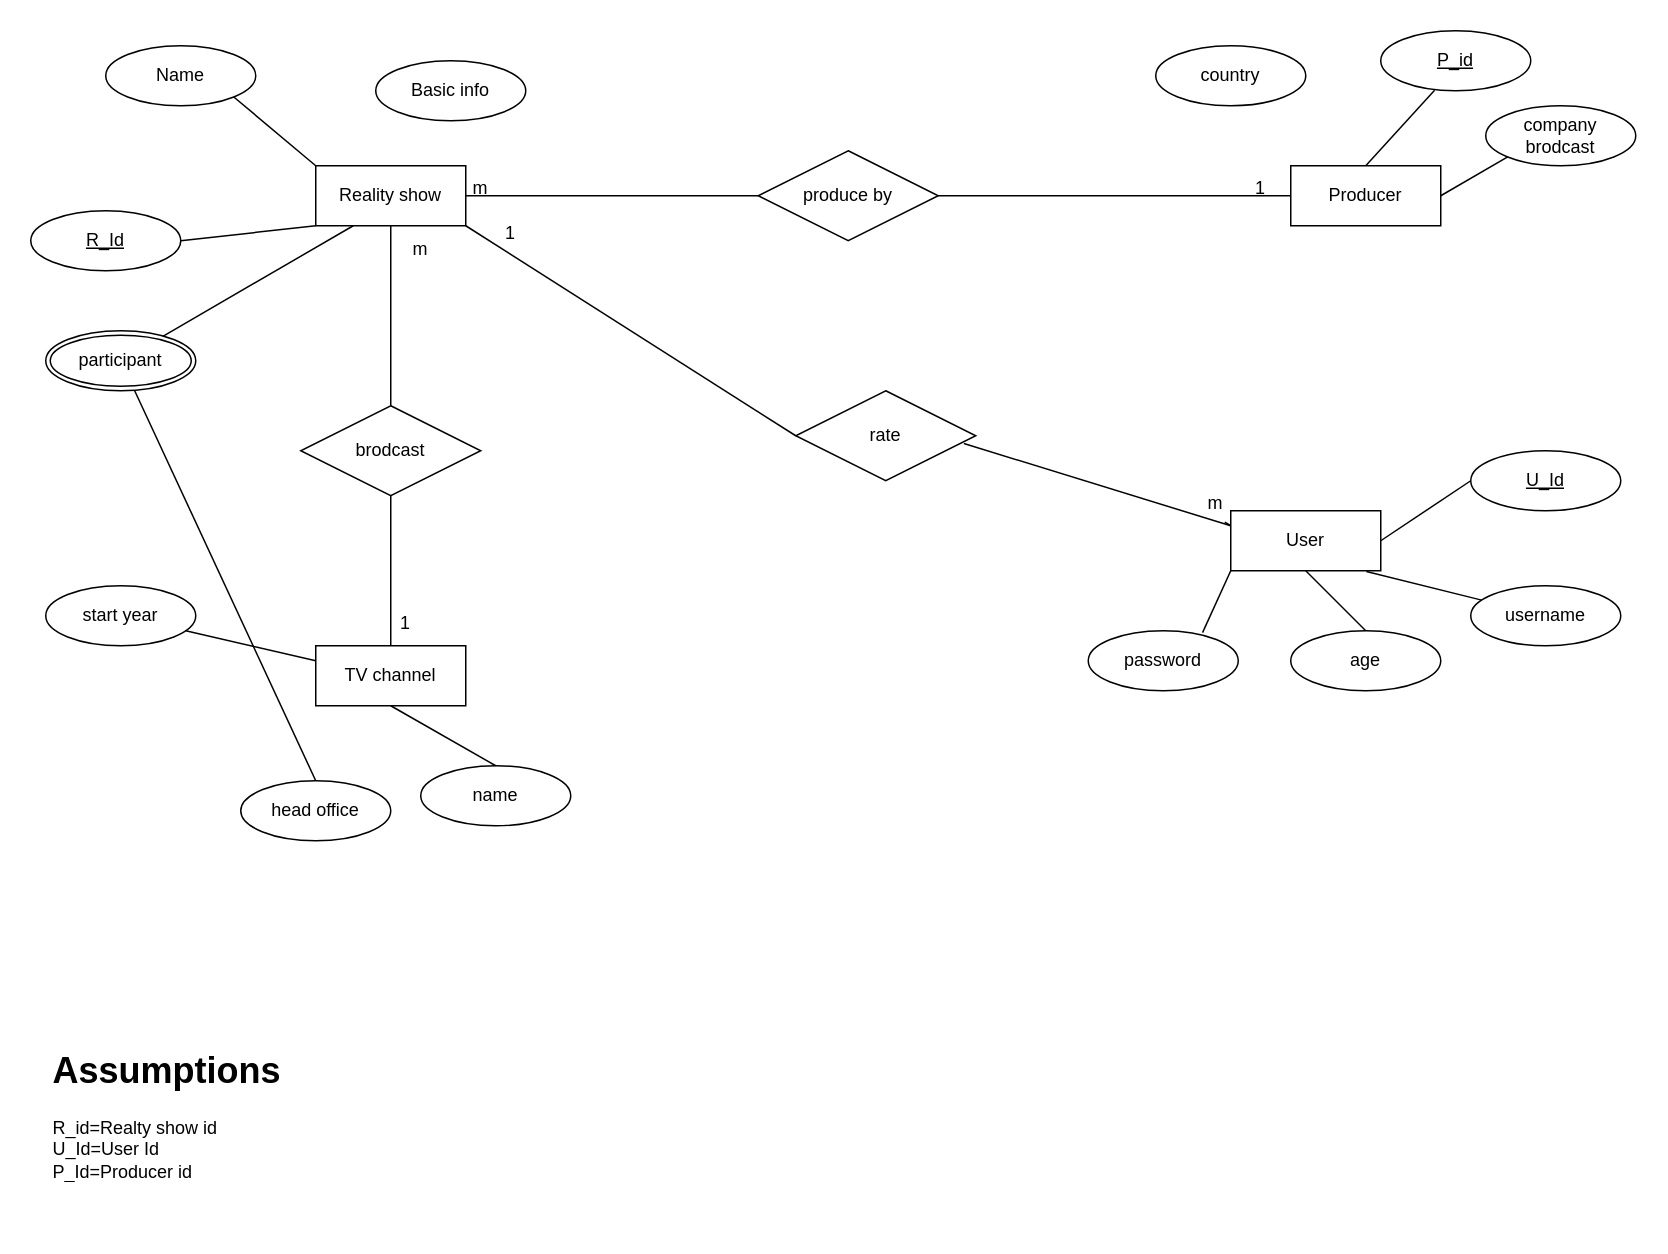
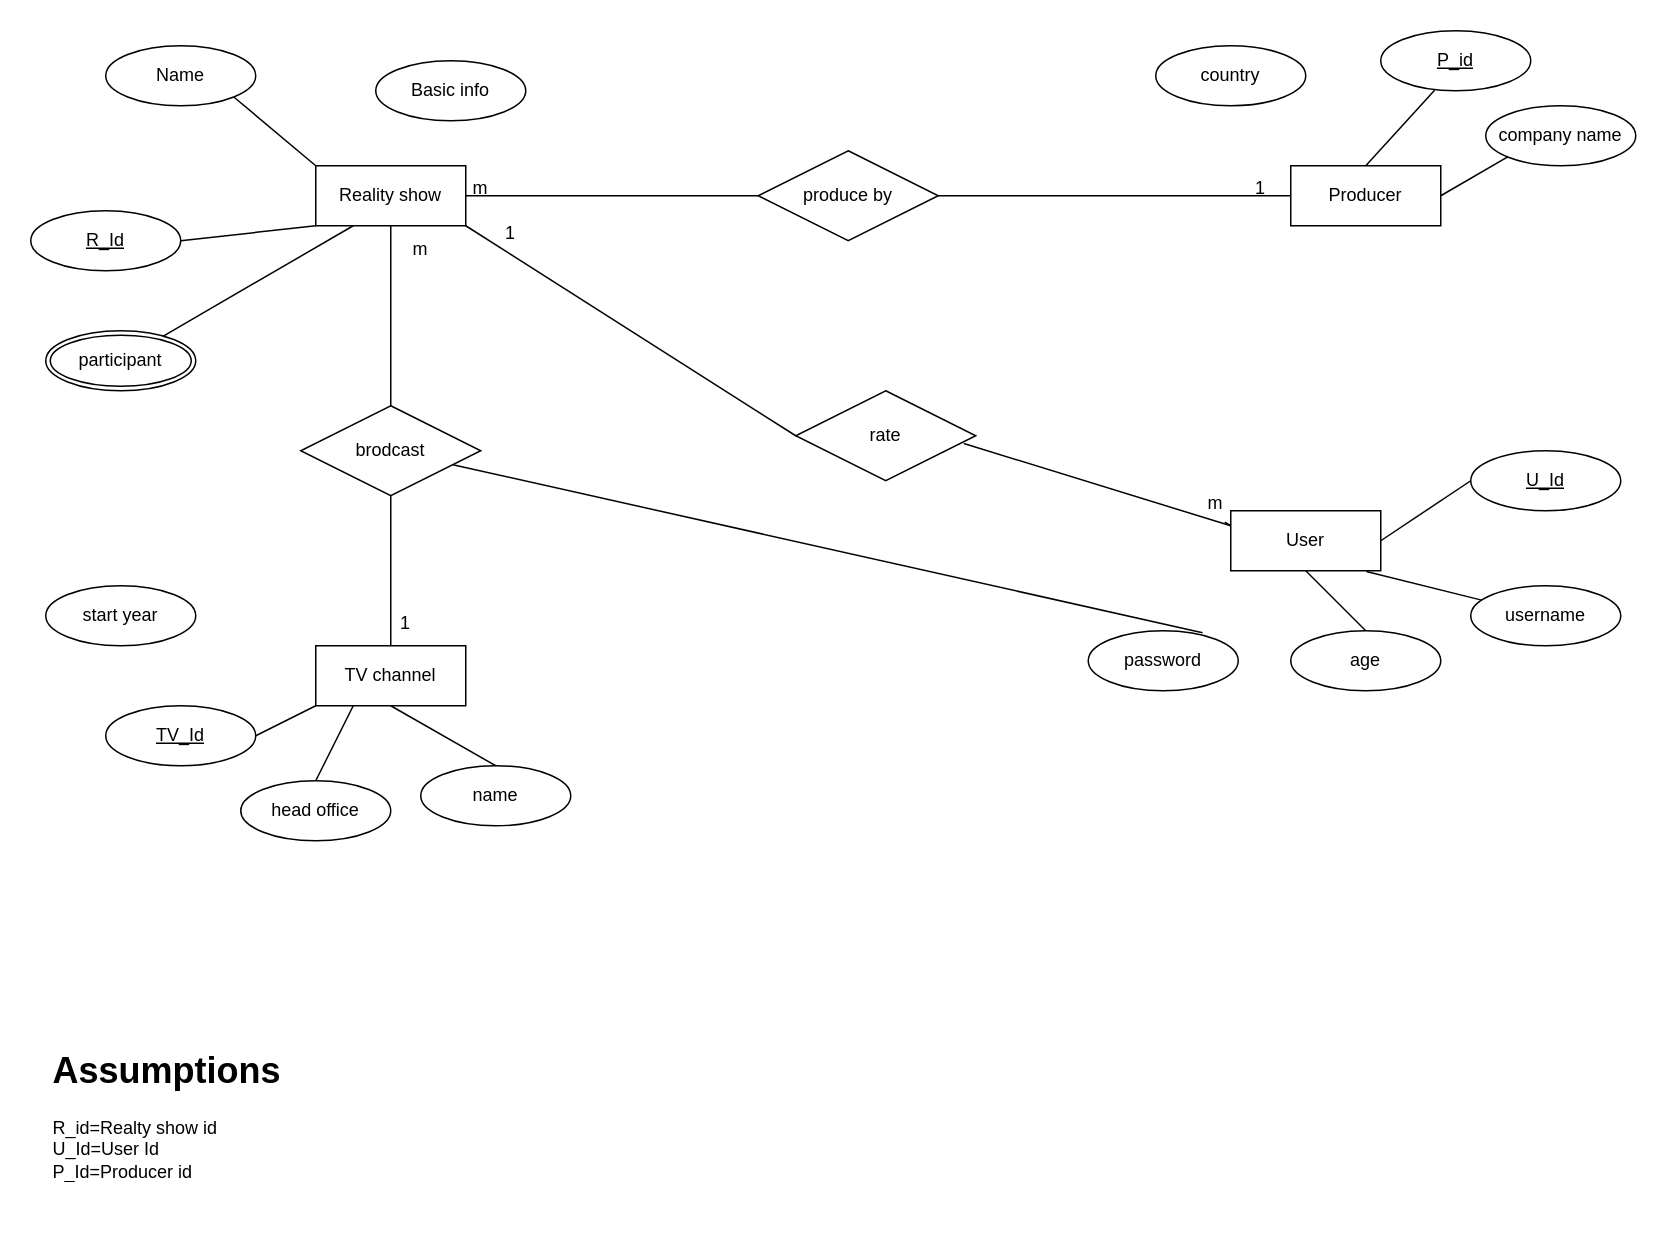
  <mxCell id="0" />
  <mxCell id="1" parent="0" />
  <mxCell id="2" value="User" style="whiteSpace=wrap;html=1;align=center;" vertex="1" parent="1"><mxGeometry x="820" y="340" width="100" height="40" as="geometry" /></mxCell>
  <mxCell id="3" value="Reality show" style="whiteSpace=wrap;html=1;align=center;" vertex="1" parent="1"><mxGeometry x="210" y="110" width="100" height="40" as="geometry" /></mxCell>
  <mxCell id="4" value="Producer" style="whiteSpace=wrap;html=1;align=center;" vertex="1" parent="1"><mxGeometry x="860" y="110" width="100" height="40" as="geometry" /></mxCell>
  <mxCell id="5" value="Name" style="ellipse;whiteSpace=wrap;html=1;align=center;" vertex="1" parent="1"><mxGeometry x="70" y="30" width="100" height="40" as="geometry" /></mxCell>
  <mxCell id="6" value="Basic info" style="ellipse;whiteSpace=wrap;html=1;align=center;" vertex="1" parent="1"><mxGeometry x="250" y="40" width="100" height="40" as="geometry" /></mxCell>
  <mxCell id="7" value="R_Id" style="ellipse;whiteSpace=wrap;html=1;align=center;fontStyle=4;" vertex="1" parent="1"><mxGeometry x="20" y="140" width="100" height="40" as="geometry" /></mxCell>
  <mxCell id="8" value="" style="endArrow=none;html=1;rounded=0;entryX=1;entryY=1;entryDx=0;entryDy=0;exitX=0;exitY=0;exitDx=0;exitDy=0;" edge="1" parent="1" source="3" target="5"><mxGeometry width="50" height="50" relative="1" as="geometry"><mxPoint x="420" y="330" as="sourcePoint" /><mxPoint x="470" y="280" as="targetPoint" /></mxGeometry></mxCell>
  <mxCell id="9" value="" style="endArrow=none;html=1;rounded=0;entryX=0;entryY=1;entryDx=0;entryDy=0;exitX=1;exitY=0.5;exitDx=0;exitDy=0;" edge="1" parent="1" source="7" target="3"><mxGeometry width="50" height="50" relative="1" as="geometry"><mxPoint x="420" y="330" as="sourcePoint" /><mxPoint x="470" y="280" as="targetPoint" /></mxGeometry></mxCell>
+ <mxCell id="10" value="TV_Id" style="ellipse;whiteSpace=wrap;html=1;align=center;fontStyle=4;" vertex="1" parent="1"><mxGeometry x="70" y="470" width="100" height="40" as="geometry" /></mxCell>
  <mxCell id="11" value="name" style="ellipse;whiteSpace=wrap;html=1;align=center;" vertex="1" parent="1"><mxGeometry x="280" y="510" width="100" height="40" as="geometry" /></mxCell>
  <mxCell id="12" value="country" style="ellipse;whiteSpace=wrap;html=1;align=center;" vertex="1" parent="1"><mxGeometry x="770" y="30" width="100" height="40" as="geometry" /></mxCell>
  <mxCell id="13" value="P_id" style="ellipse;whiteSpace=wrap;html=1;align=center;fontStyle=4;" vertex="1" parent="1"><mxGeometry x="920" y="20" width="100" height="40" as="geometry" /></mxCell>
- <mxCell id="14" value="company brodcast" style="ellipse;whiteSpace=wrap;html=1;align=center;" vertex="1" parent="1"><mxGeometry x="990" y="70" width="100" height="40" as="geometry" /></mxCell>
+ <mxCell id="14" value="company name" style="ellipse;whiteSpace=wrap;html=1;align=center;" vertex="1" parent="1"><mxGeometry x="990" y="70" width="100" height="40" as="geometry" /></mxCell>
  <mxCell id="15" value="TV channel" style="whiteSpace=wrap;html=1;align=center;" vertex="1" parent="1"><mxGeometry x="210" y="430" width="100" height="40" as="geometry" /></mxCell>
+ <mxCell id="16" value="" style="endArrow=none;html=1;rounded=0;exitX=1;exitY=0.5;exitDx=0;exitDy=0;entryX=0;entryY=1;entryDx=0;entryDy=0;" edge="1" parent="1" source="10" target="15"><mxGeometry width="50" height="50" relative="1" as="geometry"><mxPoint x="430" y="330" as="sourcePoint" /><mxPoint x="480" y="280" as="targetPoint" /></mxGeometry></mxCell>
  <mxCell id="17" value="" style="endArrow=none;html=1;rounded=0;entryX=0.359;entryY=0.991;entryDx=0;entryDy=0;entryPerimeter=0;exitX=0.5;exitY=0;exitDx=0;exitDy=0;" edge="1" parent="1" source="4" target="13"><mxGeometry width="50" height="50" relative="1" as="geometry"><mxPoint x="430" y="330" as="sourcePoint" /><mxPoint x="480" y="280" as="targetPoint" /></mxGeometry></mxCell>
  <mxCell id="18" value="" style="endArrow=none;html=1;rounded=0;exitX=0.5;exitY=0;exitDx=0;exitDy=0;entryX=0.5;entryY=1;entryDx=0;entryDy=0;" edge="1" parent="1" source="11" target="15"><mxGeometry width="50" height="50" relative="1" as="geometry"><mxPoint x="430" y="330" as="sourcePoint" /><mxPoint x="480" y="280" as="targetPoint" /></mxGeometry></mxCell>
  <mxCell id="19" value="" style="endArrow=none;html=1;rounded=0;entryX=0;entryY=0.5;entryDx=0;entryDy=0;exitX=1;exitY=0.5;exitDx=0;exitDy=0;" edge="1" parent="1" source="3" target="21"><mxGeometry width="50" height="50" relative="1" as="geometry"><mxPoint x="320" y="130" as="sourcePoint" /><mxPoint x="480" y="280" as="targetPoint" /></mxGeometry></mxCell>
  <mxCell id="20" value="" style="endArrow=none;html=1;rounded=0;entryX=0;entryY=1;entryDx=0;entryDy=0;exitX=1;exitY=0.5;exitDx=0;exitDy=0;" edge="1" parent="1" source="4" target="14"><mxGeometry width="50" height="50" relative="1" as="geometry"><mxPoint x="430" y="330" as="sourcePoint" /><mxPoint x="480" y="280" as="targetPoint" /></mxGeometry></mxCell>
  <mxCell id="21" value="produce by" style="shape=rhombus;perimeter=rhombusPerimeter;whiteSpace=wrap;html=1;align=center;" vertex="1" parent="1"><mxGeometry x="505" y="100" width="120" height="60" as="geometry" /></mxCell>
  <mxCell id="22" value="password" style="ellipse;whiteSpace=wrap;html=1;align=center;" vertex="1" parent="1"><mxGeometry x="725" y="420" width="100" height="40" as="geometry" /></mxCell>
  <mxCell id="23" value="U_Id" style="ellipse;whiteSpace=wrap;html=1;align=center;fontStyle=4;" vertex="1" parent="1"><mxGeometry x="980" y="300" width="100" height="40" as="geometry" /></mxCell>
  <mxCell id="24" value="username" style="ellipse;whiteSpace=wrap;html=1;align=center;" vertex="1" parent="1"><mxGeometry x="980" y="390" width="100" height="40" as="geometry" /></mxCell>
  <mxCell id="25" style="edgeStyle=none;rounded=0;orthogonalLoop=1;jettySize=auto;html=1;" edge="1" parent="1" source="26"><mxGeometry relative="1" as="geometry"><mxPoint x="910" y="430" as="targetPoint" /></mxGeometry></mxCell>
  <mxCell id="26" value="age" style="ellipse;whiteSpace=wrap;html=1;align=center;" vertex="1" parent="1"><mxGeometry x="860" y="420" width="100" height="40" as="geometry" /></mxCell>
  <mxCell id="27" value="rate" style="shape=rhombus;perimeter=rhombusPerimeter;whiteSpace=wrap;html=1;align=center;" vertex="1" parent="1"><mxGeometry x="530" y="260" width="120" height="60" as="geometry" /></mxCell>
  <mxCell id="28" value="" style="endArrow=none;html=1;rounded=0;exitX=1;exitY=1;exitDx=0;exitDy=0;entryX=0;entryY=0.5;entryDx=0;entryDy=0;" edge="1" parent="1" source="3" target="27"><mxGeometry relative="1" as="geometry"><mxPoint x="370" y="300" as="sourcePoint" /><mxPoint x="530" y="300" as="targetPoint" /></mxGeometry></mxCell>
  <mxCell id="29" value="" style="endArrow=none;html=1;rounded=0;entryX=0;entryY=0.25;entryDx=0;entryDy=0;exitX=0.934;exitY=0.586;exitDx=0;exitDy=0;exitPerimeter=0;" edge="1" parent="1" target="2"><mxGeometry relative="1" as="geometry"><mxPoint x="816.04" y="347.58" as="sourcePoint" /><mxPoint x="530" y="300" as="targetPoint" /></mxGeometry></mxCell>
  <mxCell id="30" value="participant" style="ellipse;shape=doubleEllipse;margin=3;whiteSpace=wrap;html=1;align=center;" vertex="1" parent="1"><mxGeometry x="30" y="220" width="100" height="40" as="geometry" /></mxCell>
  <mxCell id="31" value="" style="endArrow=none;html=1;rounded=0;entryX=0.25;entryY=1;entryDx=0;entryDy=0;" edge="1" parent="1" source="30" target="3"><mxGeometry relative="1" as="geometry"><mxPoint x="370" y="300" as="sourcePoint" /><mxPoint x="530" y="300" as="targetPoint" /></mxGeometry></mxCell>
- <mxCell id="32" value="" style="endArrow=none;html=1;rounded=0;entryX=0;entryY=1;entryDx=0;entryDy=0;exitX=0.762;exitY=0.032;exitDx=0;exitDy=0;exitPerimeter=0;" edge="1" parent="1" source="22" target="2"><mxGeometry width="50" height="50" relative="1" as="geometry"><mxPoint x="430" y="330" as="sourcePoint" /><mxPoint x="480" y="280" as="targetPoint" /></mxGeometry></mxCell>
+ <mxCell id="32" value="" style="endArrow=none;html=1;rounded=0;exitX=0.762;exitY=0.032;exitDx=0;exitDy=0;exitPerimeter=0;" edge="1" parent="1" source="22" target="36"><mxGeometry width="50" height="50" relative="1" as="geometry"><mxPoint x="430" y="330" as="sourcePoint" /><mxPoint x="480" y="280" as="targetPoint" /></mxGeometry></mxCell>
  <mxCell id="33" value="" style="endArrow=none;html=1;rounded=0;entryX=0.5;entryY=1;entryDx=0;entryDy=0;" edge="1" parent="1" target="2"><mxGeometry width="50" height="50" relative="1" as="geometry"><mxPoint x="910" y="420" as="sourcePoint" /><mxPoint x="480" y="280" as="targetPoint" /></mxGeometry></mxCell>
  <mxCell id="34" value="" style="endArrow=none;html=1;rounded=0;exitX=0.904;exitY=1.012;exitDx=0;exitDy=0;exitPerimeter=0;" edge="1" parent="1" source="2" target="24"><mxGeometry width="50" height="50" relative="1" as="geometry"><mxPoint x="430" y="330" as="sourcePoint" /><mxPoint x="480" y="280" as="targetPoint" /></mxGeometry></mxCell>
  <mxCell id="35" value="" style="endArrow=none;html=1;rounded=0;exitX=0;exitY=0.5;exitDx=0;exitDy=0;entryX=1;entryY=0.5;entryDx=0;entryDy=0;" edge="1" parent="1" source="23" target="2"><mxGeometry width="50" height="50" relative="1" as="geometry"><mxPoint x="430" y="330" as="sourcePoint" /><mxPoint x="480" y="280" as="targetPoint" /></mxGeometry></mxCell>
  <mxCell id="36" value="brodcast" style="shape=rhombus;perimeter=rhombusPerimeter;whiteSpace=wrap;html=1;align=center;" vertex="1" parent="1"><mxGeometry y="270" width="120" height="60" as="geometry" x="200" /></mxCell>
  <mxCell id="37" value="" style="endArrow=none;html=1;rounded=0;exitX=0.5;exitY=0;exitDx=0;exitDy=0;entryX=0.5;entryY=1;entryDx=0;entryDy=0;" edge="1" parent="1" source="36" target="3"><mxGeometry width="50" height="50" relative="1" as="geometry"><mxPoint x="540" y="330" as="sourcePoint" /><mxPoint x="590" y="280" as="targetPoint" /></mxGeometry></mxCell>
  <mxCell id="38" value="" style="endArrow=none;html=1;rounded=0;exitX=0.5;exitY=0;exitDx=0;exitDy=0;entryX=0.5;entryY=1;entryDx=0;entryDy=0;" edge="1" parent="1" source="15" target="36"><mxGeometry width="50" height="50" relative="1" as="geometry"><mxPoint x="540" y="330" as="sourcePoint" /><mxPoint x="590" y="280" as="targetPoint" /></mxGeometry></mxCell>
  <mxCell id="39" value="start year" style="ellipse;whiteSpace=wrap;html=1;align=center;" vertex="1" parent="1"><mxGeometry x="30" y="390" width="100" height="40" as="geometry" /></mxCell>
  <mxCell id="40" value="head office" style="ellipse;whiteSpace=wrap;html=1;align=center;" vertex="1" parent="1"><mxGeometry x="160" y="520" width="100" height="40" as="geometry" /></mxCell>
- <mxCell id="41" value="" style="endArrow=none;html=1;rounded=0;exitX=0.5;exitY=0;exitDx=0;exitDy=0;" edge="1" parent="1" source="40" target="30"><mxGeometry width="50" height="50" relative="1" as="geometry"><mxPoint x="540" y="250" as="sourcePoint" /><mxPoint x="590" y="200" as="targetPoint" /></mxGeometry></mxCell>
- <mxCell id="42" value="" style="endArrow=none;html=1;rounded=0;entryX=0;entryY=0.25;entryDx=0;entryDy=0;" edge="1" parent="1" source="39" target="15"><mxGeometry width="50" height="50" relative="1" as="geometry"><mxPoint x="540" y="250" as="sourcePoint" /><mxPoint x="590" y="200" as="targetPoint" /></mxGeometry></mxCell>
+ <mxCell id="41" value="" style="endArrow=none;html=1;rounded=0;exitX=0.5;exitY=0;exitDx=0;exitDy=0;entryX=0.25;entryY=1;entryDx=0;entryDy=0;" edge="1" parent="1" source="40" target="15"><mxGeometry width="50" height="50" relative="1" as="geometry"><mxPoint x="540" y="250" as="sourcePoint" /><mxPoint x="590" y="200" as="targetPoint" /></mxGeometry></mxCell>
  <mxCell id="43" value="" style="endArrow=none;html=1;rounded=0;entryX=0;entryY=0.5;entryDx=0;entryDy=0;exitX=1;exitY=0.5;exitDx=0;exitDy=0;" edge="1" parent="1" source="21" target="4"><mxGeometry width="50" height="50" relative="1" as="geometry"><mxPoint x="625" y="130" as="sourcePoint" /><mxPoint x="800" y="130" as="targetPoint" /></mxGeometry></mxCell>
  <mxCell id="44" value="1" style="text;html=1;strokeColor=none;fillColor=none;align=center;verticalAlign=middle;whiteSpace=wrap;rounded=0;" vertex="1" parent="1"><mxGeometry x="810" y="110" width="60" height="30" as="geometry" /></mxCell>
  <mxCell id="45" value="&lt;h1&gt;Assumptions&lt;/h1&gt;&lt;div&gt;R_id=Realty show id&lt;/div&gt;&lt;div&gt;U_Id=User Id&lt;/div&gt;&lt;div&gt;P_Id=Producer id&lt;/div&gt;" style="text;html=1;strokeColor=none;fillColor=none;spacing=5;spacingTop=-20;whiteSpace=wrap;overflow=hidden;rounded=0;" vertex="1" parent="1"><mxGeometry x="30" y="694" width="190" height="120" as="geometry" /></mxCell>
  <mxCell id="46" value="m" style="text;html=1;strokeColor=none;fillColor=none;align=center;verticalAlign=middle;whiteSpace=wrap;rounded=0;" vertex="1" parent="1"><mxGeometry x="290" y="110" width="60" height="30" as="geometry" /></mxCell>
  <mxCell id="47" value="" style="endArrow=none;html=1;rounded=0;exitX=0.934;exitY=0.586;exitDx=0;exitDy=0;exitPerimeter=0;" edge="1" parent="1" source="27"><mxGeometry relative="1" as="geometry"><mxPoint x="642" y="295" as="sourcePoint" /><mxPoint x="820" y="350" as="targetPoint" /></mxGeometry></mxCell>
  <mxCell id="48" value="1" style="text;html=1;strokeColor=none;fillColor=none;align=center;verticalAlign=middle;whiteSpace=wrap;rounded=0;" vertex="1" parent="1"><mxGeometry x="310" y="140" width="60" height="30" as="geometry" /></mxCell>
  <mxCell id="49" value="m" style="text;html=1;strokeColor=none;fillColor=none;align=center;verticalAlign=middle;whiteSpace=wrap;rounded=0;" vertex="1" parent="1"><mxGeometry x="780" y="320" width="60" height="30" as="geometry" /></mxCell>
  <mxCell id="50" value="m" style="text;html=1;strokeColor=none;fillColor=none;align=center;verticalAlign=middle;whiteSpace=wrap;rounded=0;" vertex="1" parent="1"><mxGeometry x="250" y="151" width="60" height="30" as="geometry" /></mxCell>
  <mxCell id="51" value="1" style="text;html=1;strokeColor=none;fillColor=none;align=center;verticalAlign=middle;whiteSpace=wrap;rounded=0;" vertex="1" parent="1"><mxGeometry x="240" y="400" width="60" height="30" as="geometry" /></mxCell>
  <mxCell id="52" value="" style="edgeStyle=none;rounded=0;orthogonalLoop=1;jettySize=auto;html=1;" edge="1" parent="1" source="15" target="51"><mxGeometry relative="1" as="geometry" /></mxCell>
